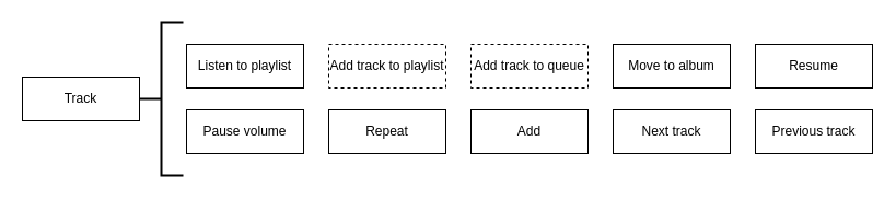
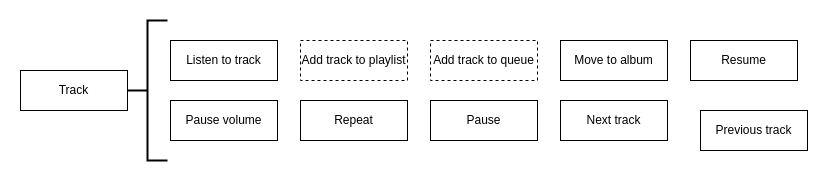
  <mxCell id="0" />
  <mxCell id="1" parent="0" />
- <mxCell id="2" value="Listen to playlist" style="rounded=0;whiteSpace=wrap;html=1;" vertex="1" parent="1"><mxGeometry x="170" y="40" width="107" height="40" as="geometry" /></mxCell>
+ <mxCell id="2" value="Listen to track" style="rounded=0;whiteSpace=wrap;html=1;" vertex="1" parent="1"><mxGeometry x="170" y="40" width="107" height="40" as="geometry" /></mxCell>
  <mxCell id="3" value="Add track to playlist" style="rounded=0;whiteSpace=wrap;html=1;dashed=1;" vertex="1" parent="1"><mxGeometry x="300" y="40" width="107" height="40" as="geometry" /></mxCell>
  <mxCell id="4" value="Add track to queue" style="rounded=0;whiteSpace=wrap;html=1;dashed=1;" vertex="1" parent="1"><mxGeometry x="430" y="40" width="107" height="40" as="geometry" /></mxCell>
  <mxCell id="5" value="Move to album" style="rounded=0;whiteSpace=wrap;html=1;" vertex="1" parent="1"><mxGeometry x="560" y="40" width="107" height="40" as="geometry" /></mxCell>
  <mxCell id="6" value="Track" style="rounded=0;whiteSpace=wrap;html=1;" vertex="1" parent="1"><mxGeometry x="20" y="70" width="107" height="40" as="geometry" /></mxCell>
  <mxCell id="7" value="Pause volume" style="rounded=0;whiteSpace=wrap;html=1;" vertex="1" parent="1"><mxGeometry x="170" y="100" width="107" height="40" as="geometry" /></mxCell>
  <mxCell id="8" value="Repeat" style="rounded=0;whiteSpace=wrap;html=1;" vertex="1" parent="1"><mxGeometry x="300" y="100" width="107" height="40" as="geometry" /></mxCell>
- <mxCell id="9" value="Add" style="rounded=0;whiteSpace=wrap;html=1;" vertex="1" parent="1"><mxGeometry x="430" y="100" width="107" height="40" as="geometry" /></mxCell>
+ <mxCell id="9" value="Pause" style="rounded=0;whiteSpace=wrap;html=1;" vertex="1" parent="1"><mxGeometry x="430" y="100" width="107" height="40" as="geometry" /></mxCell>
  <mxCell id="10" value="Next track" style="rounded=0;whiteSpace=wrap;html=1;" vertex="1" parent="1"><mxGeometry x="560" y="100" width="107" height="40" as="geometry" /></mxCell>
- <mxCell id="11" value="Previous track" style="rounded=0;whiteSpace=wrap;html=1;" vertex="1" parent="1"><mxGeometry x="690" y="100" width="107" height="40" as="geometry" /></mxCell>
+ <mxCell id="11" value="Previous track" style="rounded=0;whiteSpace=wrap;html=1;" vertex="1" parent="1"><mxGeometry x="700" y="110" width="107" height="40" as="geometry" /></mxCell>
  <mxCell id="12" value="Resume" style="rounded=0;whiteSpace=wrap;html=1;" vertex="1" parent="1"><mxGeometry x="690" y="40" width="107" height="40" as="geometry" /></mxCell>
  <mxCell id="13" value="" style="strokeWidth=2;html=1;shape=mxgraph.flowchart.annotation_2;align=left;labelPosition=right;pointerEvents=1;" vertex="1" parent="1"><mxGeometry x="127" y="20" width="40" height="140" as="geometry" /></mxCell>
